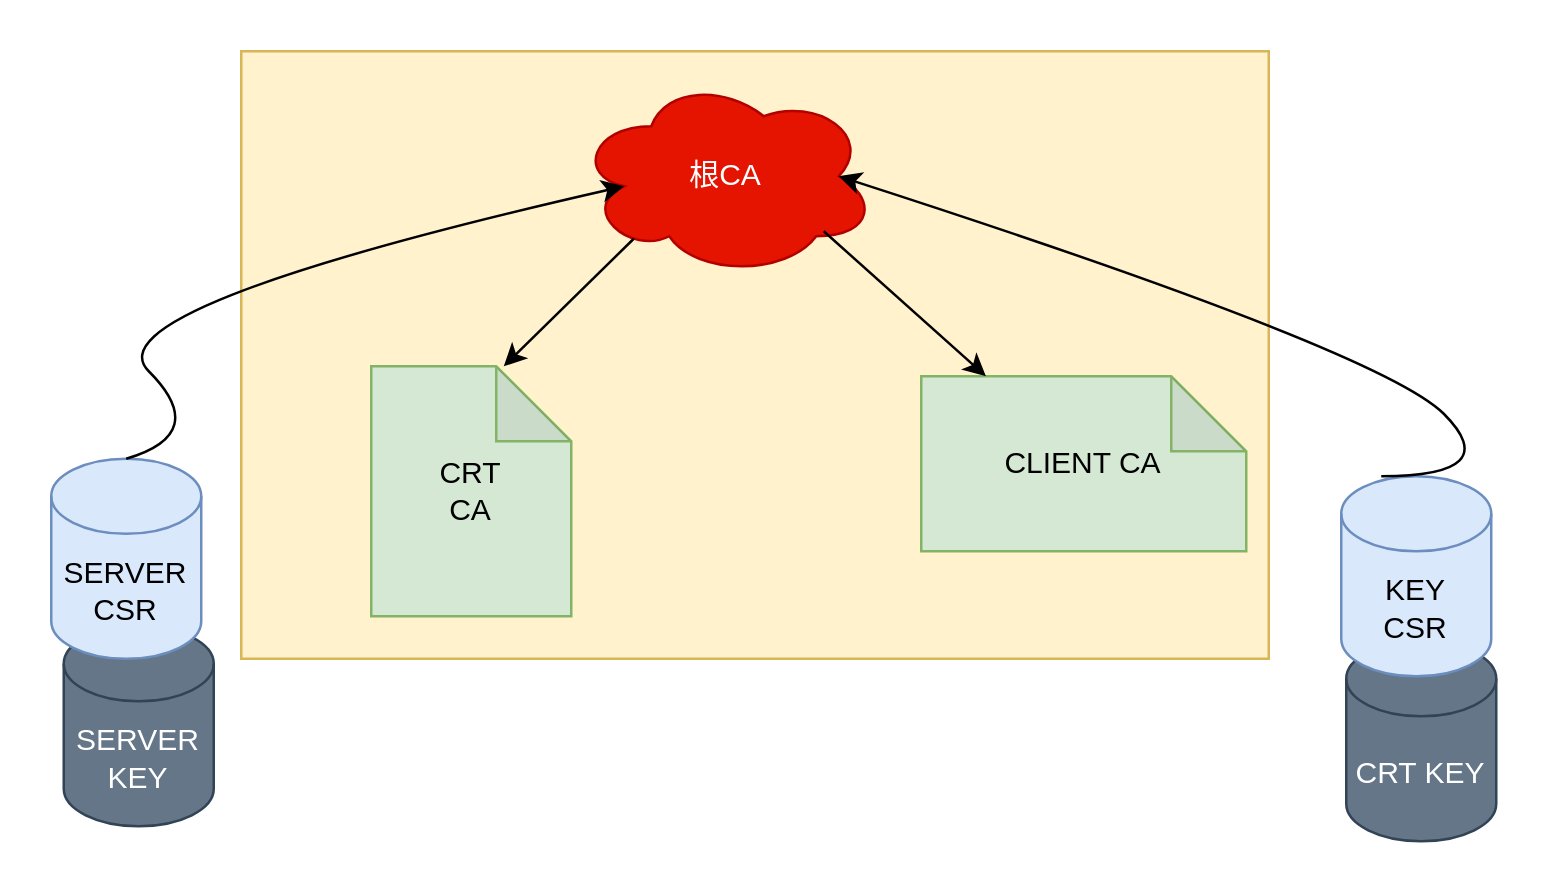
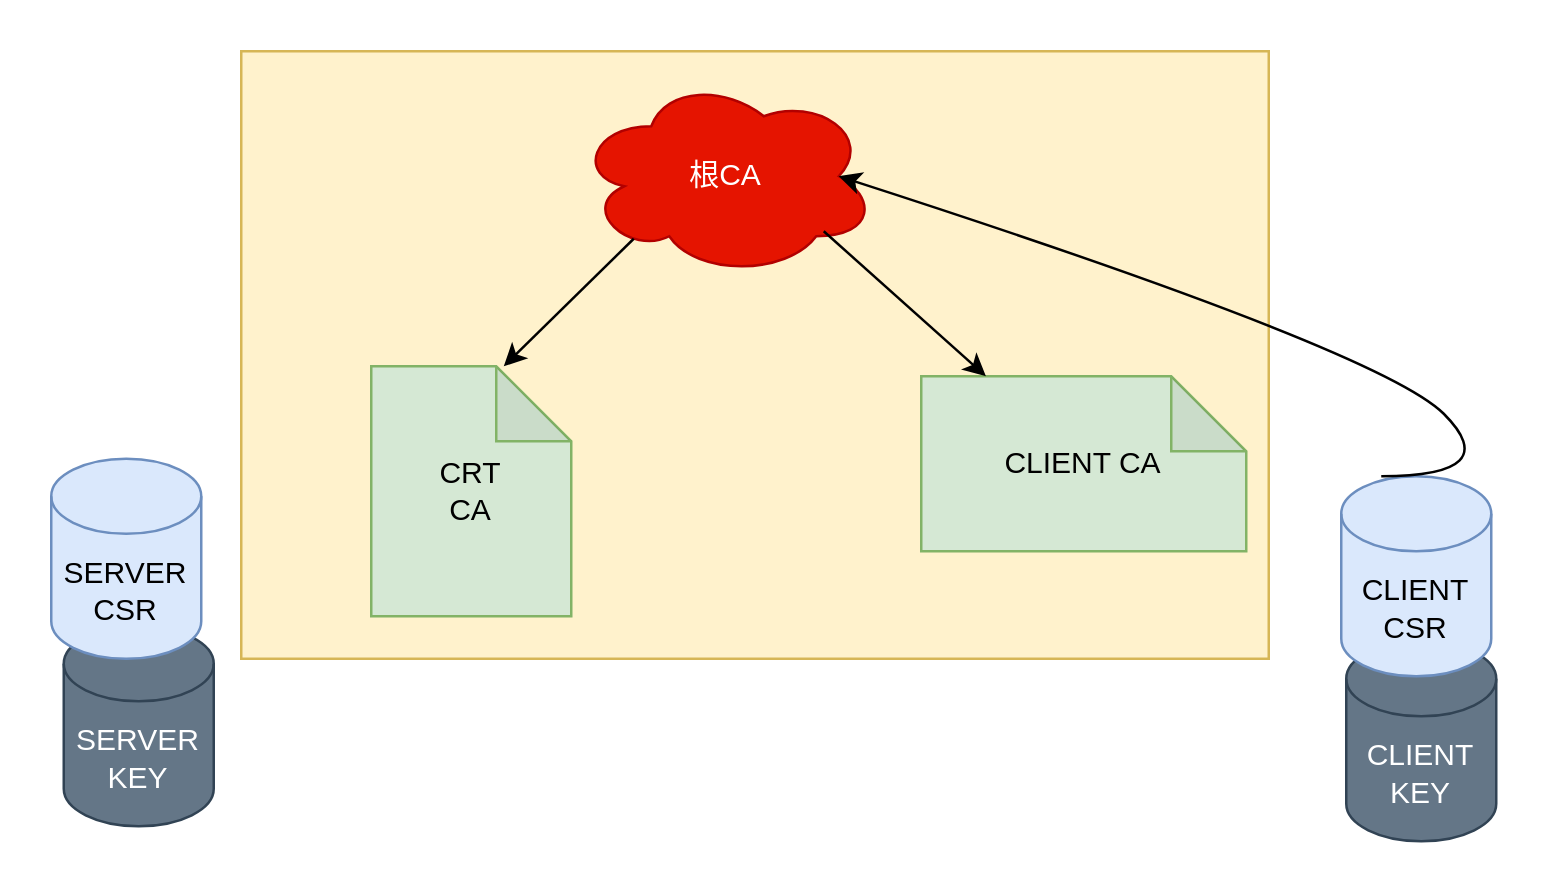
  <mxCell id="0" />
  <mxCell id="1" parent="0" />
  <mxCell id="2" value="" style="rounded=0;whiteSpace=wrap;html=1;shadow=0;glass=0;imageAspect=1;fillColor=#fff2cc;strokeColor=#d6b656;" vertex="1" parent="1"><mxGeometry x="96" y="20" width="411" height="243" as="geometry" /></mxCell>
  <mxCell id="3" value="根CA" style="ellipse;shape=cloud;whiteSpace=wrap;html=1;fillColor=#e51400;fontColor=#ffffff;strokeColor=#B20000;" vertex="1" parent="1"><mxGeometry x="230" y="30" width="120" height="80" as="geometry" /></mxCell>
  <mxCell id="4" value="CRT&lt;br&gt;CA" style="shape=note;whiteSpace=wrap;html=1;backgroundOutline=1;darkOpacity=0.05;fillColor=#d5e8d4;strokeColor=#82b366;" vertex="1" parent="1"><mxGeometry x="148" y="146" width="80" height="100" as="geometry" /></mxCell>
  <mxCell id="5" value="CLIENT CA" style="shape=note;whiteSpace=wrap;html=1;backgroundOutline=1;darkOpacity=0.05;fillColor=#d5e8d4;strokeColor=#82b366;" vertex="1" parent="1"><mxGeometry x="368" y="150" width="130" height="70" as="geometry" /></mxCell>
  <mxCell id="6" value="" style="endArrow=classic;html=1;rounded=0;" edge="1" parent="1"><mxGeometry width="50" height="50" relative="1" as="geometry"><mxPoint x="253" y="95" as="sourcePoint" /><mxPoint x="201" y="146" as="targetPoint" /></mxGeometry></mxCell>
  <mxCell id="7" value="" style="endArrow=classic;html=1;rounded=0;" edge="1" parent="1" target="5"><mxGeometry width="50" height="50" relative="1" as="geometry"><mxPoint x="329" y="92" as="sourcePoint" /><mxPoint x="277" y="143" as="targetPoint" /></mxGeometry></mxCell>
  <mxCell id="8" value="SERVER KEY" style="shape=cylinder3;whiteSpace=wrap;html=1;boundedLbl=1;backgroundOutline=1;size=15;fillColor=#647687;fontColor=#ffffff;strokeColor=#314354;" vertex="1" parent="1"><mxGeometry x="25" y="250" width="60" height="80" as="geometry" /></mxCell>
- <mxCell id="9" value="CRT KEY" style="shape=cylinder3;whiteSpace=wrap;html=1;boundedLbl=1;backgroundOutline=1;size=15;fillColor=#647687;fontColor=#ffffff;strokeColor=#314354;" vertex="1" parent="1"><mxGeometry x="538" y="256" width="60" height="80" as="geometry" /></mxCell>
+ <mxCell id="9" value="CLIENT KEY" style="shape=cylinder3;whiteSpace=wrap;html=1;boundedLbl=1;backgroundOutline=1;size=15;fillColor=#647687;fontColor=#ffffff;strokeColor=#314354;" vertex="1" parent="1"><mxGeometry x="538" y="256" width="60" height="80" as="geometry" /></mxCell>
  <mxCell id="10" value="SERVER&lt;br&gt;CSR" style="shape=cylinder3;whiteSpace=wrap;html=1;boundedLbl=1;backgroundOutline=1;size=15;fillColor=#dae8fc;strokeColor=#6c8ebf;" vertex="1" parent="1"><mxGeometry x="20" y="183" width="60" height="80" as="geometry" /></mxCell>
- <mxCell id="11" value="KEY&lt;br&gt;CSR" style="shape=cylinder3;whiteSpace=wrap;html=1;boundedLbl=1;backgroundOutline=1;size=15;fillColor=#dae8fc;strokeColor=#6c8ebf;" vertex="1" parent="1"><mxGeometry x="536" y="190" width="60" height="80" as="geometry" /></mxCell>
- <mxCell id="12" value="" style="curved=1;endArrow=classic;html=1;rounded=0;entryX=0.16;entryY=0.55;entryDx=0;entryDy=0;entryPerimeter=0;exitX=0.5;exitY=0;exitDx=0;exitDy=0;exitPerimeter=0;" edge="1" parent="1" source="10" target="3"><mxGeometry width="50" height="50" relative="1" as="geometry"><mxPoint x="34" y="173" as="sourcePoint" /><mxPoint x="84" y="123" as="targetPoint" /><Array as="points"><mxPoint x="84" y="173" /><mxPoint x="34" y="123" /></Array></mxGeometry></mxCell>
+ <mxCell id="11" value="CLIENT&lt;br&gt;CSR" style="shape=cylinder3;whiteSpace=wrap;html=1;boundedLbl=1;backgroundOutline=1;size=15;fillColor=#dae8fc;strokeColor=#6c8ebf;" vertex="1" parent="1"><mxGeometry x="536" y="190" width="60" height="80" as="geometry" /></mxCell>
  <mxCell id="13" value="" style="curved=1;endArrow=classic;html=1;rounded=0;entryX=0.875;entryY=0.5;entryDx=0;entryDy=0;entryPerimeter=0;" edge="1" parent="1" target="3"><mxGeometry width="50" height="50" relative="1" as="geometry"><mxPoint x="552" y="190" as="sourcePoint" /><mxPoint x="602" y="140" as="targetPoint" /><Array as="points"><mxPoint x="602" y="190" /><mxPoint x="552" y="140" /></Array></mxGeometry></mxCell>
